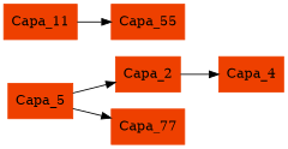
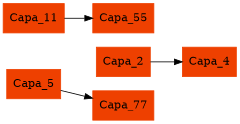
  digraph {
    rankdir=LR
    node [color=orangered2 shape=record style=filled]
    n1 [height=.5 label=Capa_5 width=.9]
    n2 [height=.5 label=Capa_2 width=.9]
    n3 [height=.5 label=Capa_77 width=.9]
    n4 [height=.5 label=Capa_4 width=.9]
    n5 [height=.5 label=Capa_11 width=.9]
    n6 [height=.5 label=Capa_55 width=.9]
-   n1 -> n2
    n1 -> n3
    n2 -> n4
    n5 -> n6
  }
